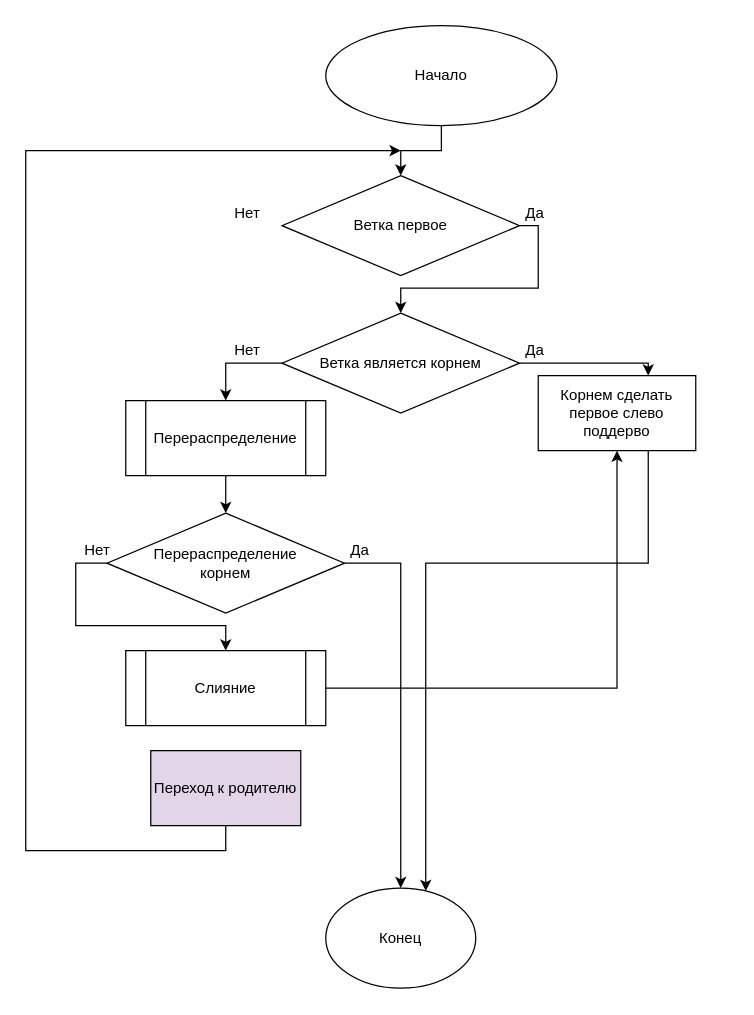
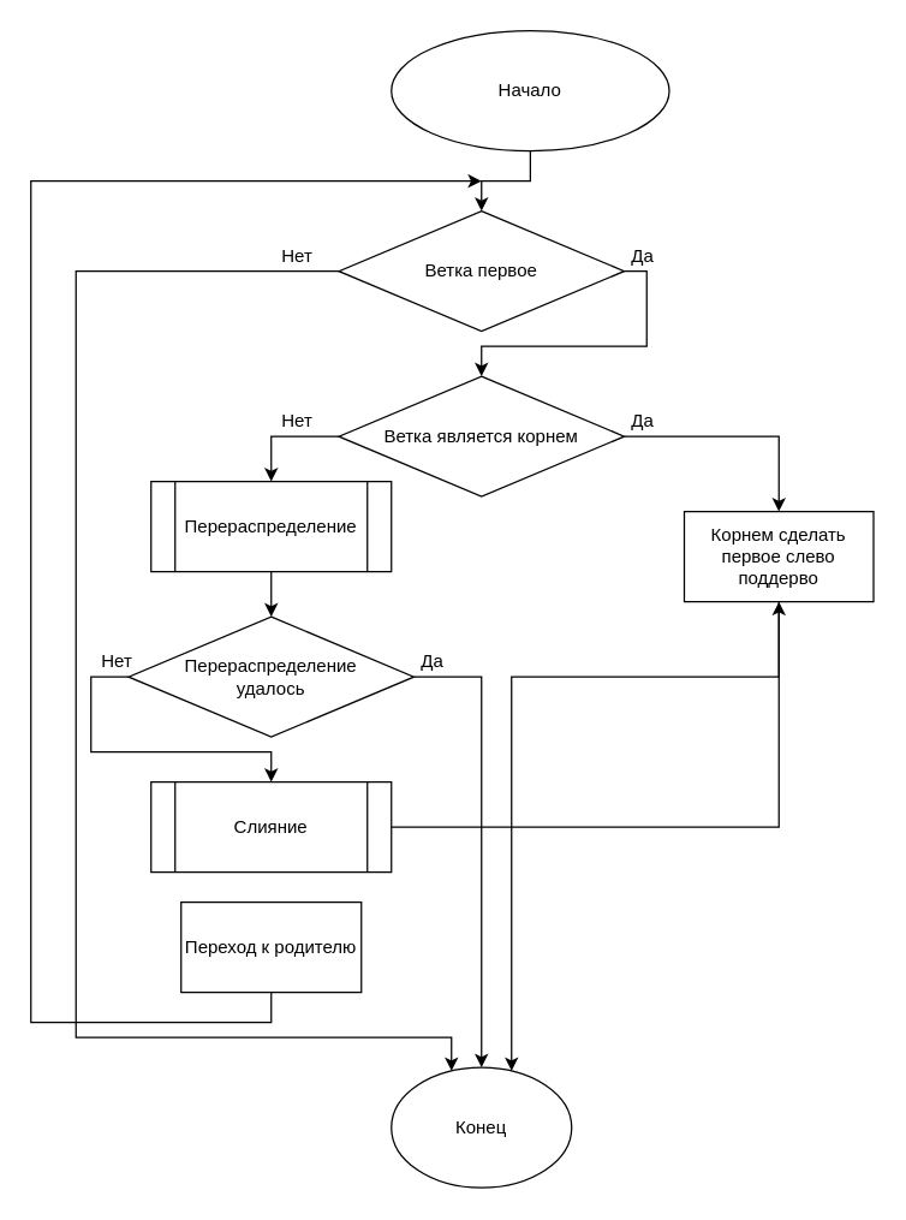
  <mxCell id="0" />
  <mxCell id="1" parent="0" />
  <mxCell id="2" style="edgeStyle=orthogonalEdgeStyle;rounded=0;orthogonalLoop=1;jettySize=auto;html=1;" parent="1" source="3" target="7" edge="1"><mxGeometry relative="1" as="geometry" /></mxCell>
  <mxCell id="3" value="Начало" style="ellipse;whiteSpace=wrap;html=1;" parent="1" vertex="1"><mxGeometry x="260" y="20" width="185" height="80" as="geometry" /></mxCell>
  <mxCell id="4" value="Конец" style="ellipse;whiteSpace=wrap;html=1;" parent="1" vertex="1"><mxGeometry x="260" y="710" width="120" height="80" as="geometry" /></mxCell>
+ <mxCell id="5" style="edgeStyle=orthogonalEdgeStyle;rounded=0;orthogonalLoop=1;jettySize=auto;html=1;" parent="1" source="7" target="4" edge="1"><mxGeometry relative="1" as="geometry"><Array as="points"><mxPoint x="50" y="180" /><mxPoint x="50" y="690" /><mxPoint x="300" y="690" /></Array></mxGeometry></mxCell>
  <mxCell id="6" style="edgeStyle=orthogonalEdgeStyle;rounded=0;orthogonalLoop=1;jettySize=auto;html=1;entryX=0.5;entryY=0;entryDx=0;entryDy=0;" parent="1" source="7" target="10" edge="1"><mxGeometry relative="1" as="geometry"><Array as="points"><mxPoint x="430" y="180" /><mxPoint x="430" y="230" /><mxPoint x="320" y="230" /></Array></mxGeometry></mxCell>
  <mxCell id="7" value="Ветка первое" style="rhombus;whiteSpace=wrap;html=1;" parent="1" vertex="1"><mxGeometry x="225" y="140" width="190" height="80" as="geometry" /></mxCell>
  <mxCell id="8" style="edgeStyle=orthogonalEdgeStyle;rounded=0;orthogonalLoop=1;jettySize=auto;html=1;" parent="1" source="10" target="12" edge="1"><mxGeometry relative="1" as="geometry"><Array as="points"><mxPoint x="180" y="290" /></Array></mxGeometry></mxCell>
  <mxCell id="9" style="edgeStyle=orthogonalEdgeStyle;rounded=0;orthogonalLoop=1;jettySize=auto;html=1;" edge="1" parent="1" source="10" target="27"><mxGeometry relative="1" as="geometry"><Array as="points"><mxPoint x="518" y="290" /></Array></mxGeometry></mxCell>
  <mxCell id="10" value="Ветка является корнем" style="rhombus;whiteSpace=wrap;html=1;" parent="1" vertex="1"><mxGeometry x="225" y="250" width="190" height="80" as="geometry" /></mxCell>
  <mxCell id="11" style="edgeStyle=orthogonalEdgeStyle;rounded=0;orthogonalLoop=1;jettySize=auto;html=1;" parent="1" source="12" target="18" edge="1"><mxGeometry relative="1" as="geometry" /></mxCell>
  <mxCell id="12" value="Перераспределение" style="shape=process;whiteSpace=wrap;html=1;backgroundOutline=1;" parent="1" vertex="1"><mxGeometry x="100" y="320" width="160" height="60" as="geometry" /></mxCell>
  <mxCell id="13" style="edgeStyle=orthogonalEdgeStyle;rounded=0;orthogonalLoop=1;jettySize=auto;html=1;exitX=0.5;exitY=1;exitDx=0;exitDy=0;" parent="1" source="19" edge="1"><mxGeometry relative="1" as="geometry"><mxPoint x="320" y="120" as="targetPoint" /><Array as="points"><mxPoint x="180" y="680" /><mxPoint x="20" y="680" /><mxPoint x="20" y="120" /></Array></mxGeometry></mxCell>
  <mxCell id="14" style="edgeStyle=orthogonalEdgeStyle;rounded=0;orthogonalLoop=1;jettySize=auto;html=1;" parent="1" source="15" target="27" edge="1"><mxGeometry relative="1" as="geometry" /></mxCell>
  <mxCell id="15" value="Слияние" style="shape=process;whiteSpace=wrap;html=1;backgroundOutline=1;" parent="1" vertex="1"><mxGeometry x="100" y="520" width="160" height="60" as="geometry" /></mxCell>
  <mxCell id="16" style="edgeStyle=orthogonalEdgeStyle;rounded=0;orthogonalLoop=1;jettySize=auto;html=1;" parent="1" source="18" target="4" edge="1"><mxGeometry relative="1" as="geometry"><Array as="points"><mxPoint x="320" y="450" /></Array></mxGeometry></mxCell>
  <mxCell id="17" style="edgeStyle=orthogonalEdgeStyle;rounded=0;orthogonalLoop=1;jettySize=auto;html=1;" parent="1" source="18" target="15" edge="1"><mxGeometry relative="1" as="geometry"><Array as="points"><mxPoint x="60" y="450" /><mxPoint x="60" y="500" /><mxPoint x="180" y="500" /></Array></mxGeometry></mxCell>
- <mxCell id="18" value="Перераспределение&lt;br&gt;корнем" style="rhombus;whiteSpace=wrap;html=1;" parent="1" vertex="1"><mxGeometry x="85" y="410" width="190" height="80" as="geometry" /></mxCell>
- <mxCell id="19" value="Переход к родителю" style="rounded=0;whiteSpace=wrap;html=1;fillColor=#e1d5e7;" parent="1" vertex="1"><mxGeometry x="120" y="600" width="120" height="60" as="geometry" /></mxCell>
+ <mxCell id="18" value="Перераспределение&lt;br&gt;удалось" style="rhombus;whiteSpace=wrap;html=1;" parent="1" vertex="1"><mxGeometry x="85" y="410" width="190" height="80" as="geometry" /></mxCell>
+ <mxCell id="19" value="Переход к родителю" style="rounded=0;whiteSpace=wrap;html=1;" parent="1" vertex="1"><mxGeometry x="120" y="600" width="120" height="60" as="geometry" /></mxCell>
  <mxCell id="20" value="Нет" style="text;html=1;strokeColor=none;fillColor=none;align=center;verticalAlign=middle;whiteSpace=wrap;rounded=0;" parent="1" vertex="1"><mxGeometry x="170" y="160" width="55" height="20" as="geometry" /></mxCell>
  <mxCell id="21" value="Нет" style="text;html=1;strokeColor=none;fillColor=none;align=center;verticalAlign=middle;whiteSpace=wrap;rounded=0;" parent="1" vertex="1"><mxGeometry x="170" y="270" width="55" height="20" as="geometry" /></mxCell>
  <mxCell id="22" value="Да" style="text;html=1;strokeColor=none;fillColor=none;align=center;verticalAlign=middle;whiteSpace=wrap;rounded=0;" parent="1" vertex="1"><mxGeometry x="400" y="160" width="55" height="20" as="geometry" /></mxCell>
  <mxCell id="23" value="Да" style="text;html=1;strokeColor=none;fillColor=none;align=center;verticalAlign=middle;whiteSpace=wrap;rounded=0;" parent="1" vertex="1"><mxGeometry x="400" y="270" width="55" height="20" as="geometry" /></mxCell>
  <mxCell id="24" value="Нет" style="text;html=1;strokeColor=none;fillColor=none;align=center;verticalAlign=middle;whiteSpace=wrap;rounded=0;" parent="1" vertex="1"><mxGeometry x="50" y="430" width="55" height="20" as="geometry" /></mxCell>
  <mxCell id="25" value="Да" style="text;html=1;strokeColor=none;fillColor=none;align=center;verticalAlign=middle;whiteSpace=wrap;rounded=0;" parent="1" vertex="1"><mxGeometry x="260" y="430" width="55" height="20" as="geometry" /></mxCell>
  <mxCell id="26" style="edgeStyle=orthogonalEdgeStyle;rounded=0;orthogonalLoop=1;jettySize=auto;html=1;" edge="1" parent="1" source="27" target="4"><mxGeometry relative="1" as="geometry"><Array as="points"><mxPoint x="518" y="450" /><mxPoint x="340" y="450" /></Array></mxGeometry></mxCell>
- <mxCell id="27" value="Корнем сделать первое слево поддерво" style="rounded=0;whiteSpace=wrap;html=1;" vertex="1" parent="1"><mxGeometry x="430" y="300" width="126" height="60" as="geometry" /></mxCell>
+ <mxCell id="27" value="Корнем сделать первое слево поддерво" style="rounded=0;whiteSpace=wrap;html=1;" vertex="1" parent="1"><mxGeometry x="455" y="340" width="126" height="60" as="geometry" /></mxCell>
